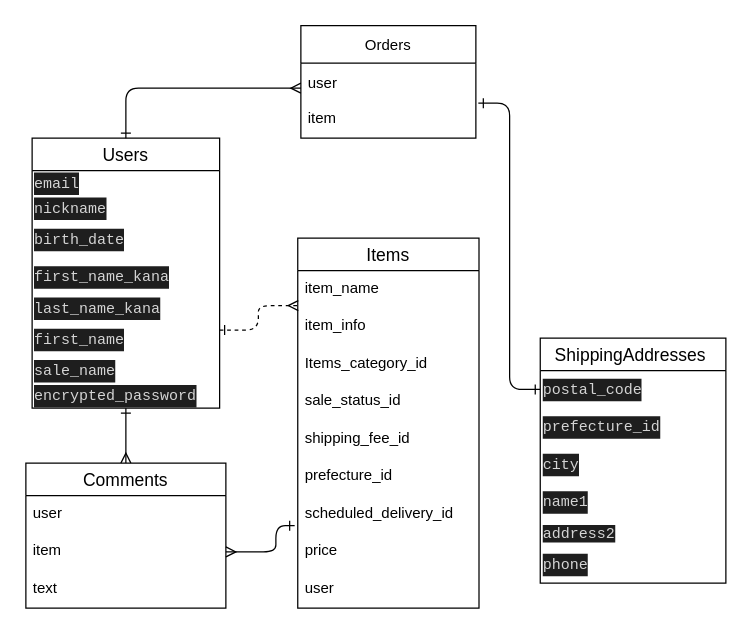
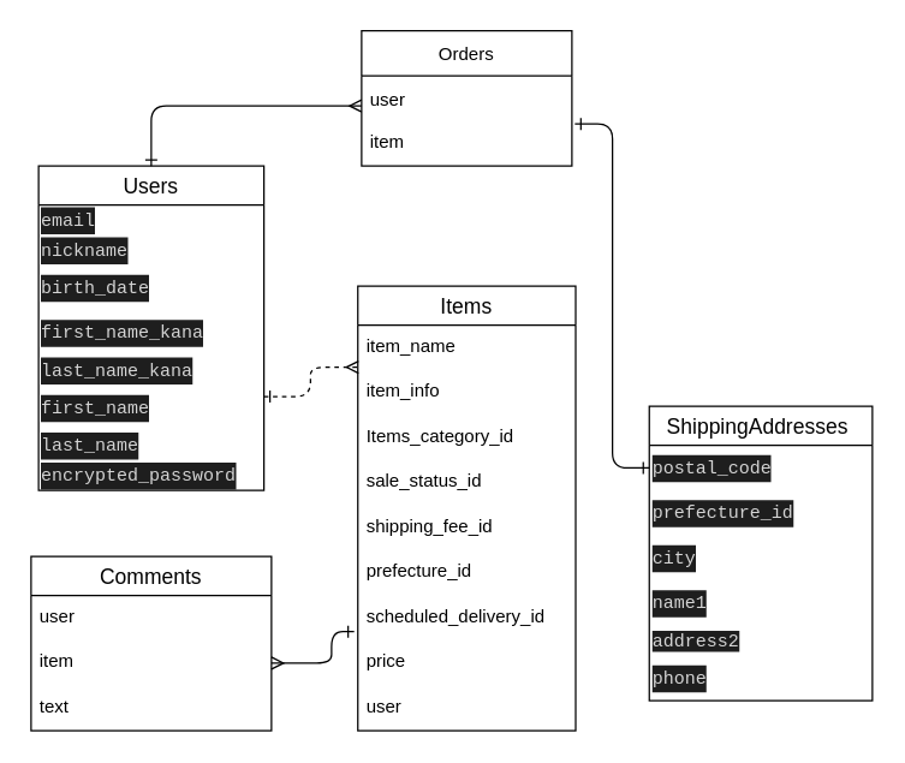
  <mxCell id="0" />
  <mxCell id="1" parent="0" />
  <mxCell id="2" style="edgeStyle=elbowEdgeStyle;html=1;exitX=1;exitY=0.25;exitDx=0;exitDy=0;entryX=0.003;entryY=-0.067;entryDx=0;entryDy=0;startArrow=ERone;startFill=0;endArrow=ERmany;endFill=0;entryPerimeter=0;dashed=1;" parent="1" source="10" target="22" edge="1"><mxGeometry relative="1" as="geometry" /></mxCell>
- <mxCell id="3" style="edgeStyle=elbowEdgeStyle;html=1;entryX=0.5;entryY=0;entryDx=0;entryDy=0;startArrow=ERone;startFill=0;endArrow=ERmany;endFill=0;" parent="1" source="4" target="30" edge="1"><mxGeometry relative="1" as="geometry" /></mxCell>
  <mxCell id="4" value="Users" style="swimlane;fontStyle=0;childLayout=stackLayout;horizontal=1;startSize=26;horizontalStack=0;resizeParent=1;resizeParentMax=0;resizeLast=0;collapsible=1;marginBottom=0;align=center;fontSize=14;" parent="1" vertex="1"><mxGeometry x="25" y="110" width="150" height="216" as="geometry" /></mxCell>
  <mxCell id="5" value="&lt;div style=&quot;color: rgb(212 , 212 , 212) ; background-color: rgb(30 , 30 , 30) ; font-family: &amp;quot;menlo&amp;quot; , &amp;quot;monaco&amp;quot; , &amp;quot;courier new&amp;quot; , monospace ; line-height: 18px&quot;&gt;email&lt;/div&gt;" style="text;html=1;align=left;verticalAlign=middle;resizable=0;points=[];autosize=1;strokeColor=none;fillColor=none;" parent="4" vertex="1"><mxGeometry y="26" width="150" height="20" as="geometry" /></mxCell>
  <mxCell id="6" value="&lt;div style=&quot;color: rgb(212 , 212 , 212) ; background-color: rgb(30 , 30 , 30) ; font-family: &amp;quot;menlo&amp;quot; , &amp;quot;monaco&amp;quot; , &amp;quot;courier new&amp;quot; , monospace ; line-height: 18px&quot;&gt;nickname&lt;/div&gt;" style="text;html=1;align=left;verticalAlign=middle;resizable=0;points=[];autosize=1;strokeColor=none;fillColor=none;" parent="4" vertex="1"><mxGeometry y="46" width="150" height="20" as="geometry" /></mxCell>
  <mxCell id="7" value="&lt;div style=&quot;color: rgb(212 , 212 , 212) ; background-color: rgb(30 , 30 , 30) ; font-family: &amp;quot;menlo&amp;quot; , &amp;quot;monaco&amp;quot; , &amp;quot;courier new&amp;quot; , monospace ; line-height: 18px&quot;&gt;birth_date&lt;/div&gt;" style="text;html=1;strokeColor=none;fillColor=none;align=left;verticalAlign=middle;whiteSpace=wrap;rounded=0;" parent="4" vertex="1"><mxGeometry y="66" width="150" height="30" as="geometry" /></mxCell>
  <mxCell id="8" value="&lt;div style=&quot;color: rgb(212 , 212 , 212) ; background-color: rgb(30 , 30 , 30) ; font-family: &amp;quot;menlo&amp;quot; , &amp;quot;monaco&amp;quot; , &amp;quot;courier new&amp;quot; , monospace ; line-height: 18px&quot;&gt;first_name_kana &lt;/div&gt;" style="text;html=1;strokeColor=none;fillColor=none;align=left;verticalAlign=middle;whiteSpace=wrap;rounded=0;" parent="4" vertex="1"><mxGeometry y="96" width="150" height="30" as="geometry" /></mxCell>
  <mxCell id="9" value="&lt;div style=&quot;color: rgb(212 , 212 , 212) ; background-color: rgb(30 , 30 , 30) ; font-family: &amp;quot;menlo&amp;quot; , &amp;quot;monaco&amp;quot; , &amp;quot;courier new&amp;quot; , monospace ; line-height: 18px&quot;&gt;last_name_kana&lt;/div&gt;" style="text;html=1;align=left;verticalAlign=middle;resizable=0;points=[];autosize=1;strokeColor=none;fillColor=none;" parent="4" vertex="1"><mxGeometry y="126" width="150" height="20" as="geometry" /></mxCell>
  <mxCell id="10" value="&lt;div style=&quot;color: rgb(212 , 212 , 212) ; background-color: rgb(30 , 30 , 30) ; font-family: &amp;quot;menlo&amp;quot; , &amp;quot;monaco&amp;quot; , &amp;quot;courier new&amp;quot; , monospace ; line-height: 18px&quot;&gt;first_name&lt;/div&gt;" style="text;html=1;strokeColor=none;fillColor=none;align=left;verticalAlign=middle;whiteSpace=wrap;rounded=0;" parent="4" vertex="1"><mxGeometry y="146" width="150" height="30" as="geometry" /></mxCell>
- <mxCell id="11" value="&lt;div style=&quot;color: rgb(212 , 212 , 212) ; background-color: rgb(30 , 30 , 30) ; font-family: &amp;quot;menlo&amp;quot; , &amp;quot;monaco&amp;quot; , &amp;quot;courier new&amp;quot; , monospace ; line-height: 18px&quot;&gt;sale_name&lt;/div&gt;" style="text;html=1;align=left;verticalAlign=middle;resizable=0;points=[];autosize=1;strokeColor=none;fillColor=none;" parent="4" vertex="1"><mxGeometry y="176" width="150" height="20" as="geometry" /></mxCell>
+ <mxCell id="11" value="&lt;div style=&quot;color: rgb(212 , 212 , 212) ; background-color: rgb(30 , 30 , 30) ; font-family: &amp;quot;menlo&amp;quot; , &amp;quot;monaco&amp;quot; , &amp;quot;courier new&amp;quot; , monospace ; line-height: 18px&quot;&gt;last_name&lt;/div&gt;" style="text;html=1;align=left;verticalAlign=middle;resizable=0;points=[];autosize=1;strokeColor=none;fillColor=none;" parent="4" vertex="1"><mxGeometry y="176" width="150" height="20" as="geometry" /></mxCell>
  <mxCell id="12" value="&lt;div style=&quot;color: rgb(212 , 212 , 212) ; background-color: rgb(30 , 30 , 30) ; font-family: &amp;quot;menlo&amp;quot; , &amp;quot;monaco&amp;quot; , &amp;quot;courier new&amp;quot; , monospace ; line-height: 18px&quot;&gt;encrypted_password&lt;/div&gt;" style="text;html=1;align=left;verticalAlign=middle;resizable=0;points=[];autosize=1;strokeColor=none;fillColor=none;" parent="4" vertex="1"><mxGeometry y="196" width="150" height="20" as="geometry" /></mxCell>
  <mxCell id="13" value="ShippingAddresses " style="swimlane;fontStyle=0;childLayout=stackLayout;horizontal=1;startSize=26;horizontalStack=0;resizeParent=1;resizeParentMax=0;resizeLast=0;collapsible=1;marginBottom=0;align=center;fontSize=14;" parent="1" vertex="1"><mxGeometry x="431.5" y="270" width="148.5" height="196" as="geometry"><mxRectangle x="190" y="-1920" width="180" height="26" as="alternateBounds" /></mxGeometry></mxCell>
  <mxCell id="14" value="&lt;div style=&quot;color: rgb(212 , 212 , 212) ; background-color: rgb(30 , 30 , 30) ; font-family: &amp;quot;menlo&amp;quot; , &amp;quot;monaco&amp;quot; , &amp;quot;courier new&amp;quot; , monospace ; line-height: 18px&quot;&gt;postal_code&lt;/div&gt;" style="text;html=1;strokeColor=none;fillColor=none;align=left;verticalAlign=middle;whiteSpace=wrap;rounded=0;" parent="13" vertex="1"><mxGeometry y="26" width="148.5" height="30" as="geometry" /></mxCell>
  <mxCell id="15" value="&lt;div style=&quot;color: rgb(212 , 212 , 212) ; background-color: rgb(30 , 30 , 30) ; font-family: &amp;#34;menlo&amp;#34; , &amp;#34;monaco&amp;#34; , &amp;#34;courier new&amp;#34; , monospace ; line-height: 18px&quot;&gt;prefecture_id&lt;/div&gt;" style="text;html=1;strokeColor=none;fillColor=none;align=left;verticalAlign=middle;whiteSpace=wrap;rounded=0;" parent="13" vertex="1"><mxGeometry y="56" width="148.5" height="30" as="geometry" /></mxCell>
  <mxCell id="16" value="&lt;div style=&quot;color: rgb(212 , 212 , 212) ; background-color: rgb(30 , 30 , 30) ; font-family: &amp;quot;menlo&amp;quot; , &amp;quot;monaco&amp;quot; , &amp;quot;courier new&amp;quot; , monospace ; line-height: 18px&quot;&gt;city&lt;/div&gt;" style="text;html=1;strokeColor=none;fillColor=none;align=left;verticalAlign=middle;whiteSpace=wrap;rounded=0;" parent="13" vertex="1"><mxGeometry y="86" width="148.5" height="30" as="geometry" /></mxCell>
  <mxCell id="17" value="&lt;div style=&quot;color: rgb(212 , 212 , 212) ; background-color: rgb(30 , 30 , 30) ; font-family: &amp;quot;menlo&amp;quot; , &amp;quot;monaco&amp;quot; , &amp;quot;courier new&amp;quot; , monospace ; line-height: 18px&quot;&gt;name1&lt;/div&gt;" style="text;html=1;strokeColor=none;fillColor=none;align=left;verticalAlign=middle;whiteSpace=wrap;rounded=0;" parent="13" vertex="1"><mxGeometry y="116" width="148.5" height="30" as="geometry" /></mxCell>
  <mxCell id="18" value="&lt;span style=&quot;background-color: rgb(30 , 30 , 30) ; color: rgb(212 , 212 , 212) ; font-family: &amp;quot;menlo&amp;quot; , &amp;quot;monaco&amp;quot; , &amp;quot;courier new&amp;quot; , monospace&quot;&gt;address2&lt;/span&gt;" style="text;html=1;align=left;verticalAlign=middle;resizable=0;points=[];autosize=1;strokeColor=none;fillColor=none;" parent="13" vertex="1"><mxGeometry y="146" width="148.5" height="20" as="geometry" /></mxCell>
  <mxCell id="19" value="&lt;div style=&quot;color: rgb(212 , 212 , 212) ; background-color: rgb(30 , 30 , 30) ; font-family: &amp;quot;menlo&amp;quot; , &amp;quot;monaco&amp;quot; , &amp;quot;courier new&amp;quot; , monospace ; line-height: 18px&quot;&gt;phone &lt;/div&gt;" style="text;html=1;strokeColor=none;fillColor=none;align=left;verticalAlign=middle;whiteSpace=wrap;rounded=0;" parent="13" vertex="1"><mxGeometry y="166" width="148.5" height="30" as="geometry" /></mxCell>
  <mxCell id="20" value="Items" style="swimlane;fontStyle=0;childLayout=stackLayout;horizontal=1;startSize=26;horizontalStack=0;resizeParent=1;resizeParentMax=0;resizeLast=0;collapsible=1;marginBottom=0;align=center;fontSize=14;" parent="1" vertex="1"><mxGeometry x="237.5" y="190" width="145" height="296" as="geometry" /></mxCell>
  <mxCell id="21" value=" item_name" style="text;strokeColor=none;fillColor=none;spacingLeft=4;spacingRight=4;overflow=hidden;rotatable=0;points=[[0,0.5],[1,0.5]];portConstraint=eastwest;fontSize=12;" parent="20" vertex="1"><mxGeometry y="26" width="145" height="30" as="geometry" /></mxCell>
  <mxCell id="22" value=" item_info" style="text;strokeColor=none;fillColor=none;spacingLeft=4;spacingRight=4;overflow=hidden;rotatable=0;points=[[0,0.5],[1,0.5]];portConstraint=eastwest;fontSize=12;" parent="20" vertex="1"><mxGeometry y="56" width="145" height="30" as="geometry" /></mxCell>
  <mxCell id="23" value="Items_category_id    " style="text;strokeColor=none;fillColor=none;spacingLeft=4;spacingRight=4;overflow=hidden;rotatable=0;points=[[0,0.5],[1,0.5]];portConstraint=eastwest;fontSize=12;" parent="20" vertex="1"><mxGeometry y="86" width="145" height="30" as="geometry" /></mxCell>
  <mxCell id="24" value="sale_status_id" style="text;strokeColor=none;fillColor=none;spacingLeft=4;spacingRight=4;overflow=hidden;rotatable=0;points=[[0,0.5],[1,0.5]];portConstraint=eastwest;fontSize=12;" parent="20" vertex="1"><mxGeometry y="116" width="145" height="30" as="geometry" /></mxCell>
  <mxCell id="25" value="shipping_fee_id" style="text;strokeColor=none;fillColor=none;spacingLeft=4;spacingRight=4;overflow=hidden;rotatable=0;points=[[0,0.5],[1,0.5]];portConstraint=eastwest;fontSize=12;" parent="20" vertex="1"><mxGeometry y="146" width="145" height="30" as="geometry" /></mxCell>
  <mxCell id="26" value="prefecture_id" style="text;strokeColor=none;fillColor=none;spacingLeft=4;spacingRight=4;overflow=hidden;rotatable=0;points=[[0,0.5],[1,0.5]];portConstraint=eastwest;fontSize=12;" parent="20" vertex="1"><mxGeometry y="176" width="145" height="30" as="geometry" /></mxCell>
  <mxCell id="27" value="scheduled_delivery_id " style="text;strokeColor=none;fillColor=none;spacingLeft=4;spacingRight=4;overflow=hidden;rotatable=0;points=[[0,0.5],[1,0.5]];portConstraint=eastwest;fontSize=12;" parent="20" vertex="1"><mxGeometry y="206" width="145" height="30" as="geometry" /></mxCell>
  <mxCell id="28" value="price" style="text;strokeColor=none;fillColor=none;spacingLeft=4;spacingRight=4;overflow=hidden;rotatable=0;points=[[0,0.5],[1,0.5]];portConstraint=eastwest;fontSize=12;" parent="20" vertex="1"><mxGeometry y="236" width="145" height="30" as="geometry" /></mxCell>
  <mxCell id="29" value="user" style="text;strokeColor=none;fillColor=none;spacingLeft=4;spacingRight=4;overflow=hidden;rotatable=0;points=[[0,0.5],[1,0.5]];portConstraint=eastwest;fontSize=12;" parent="20" vertex="1"><mxGeometry y="266" width="145" height="30" as="geometry" /></mxCell>
  <mxCell id="30" value="Comments" style="swimlane;fontStyle=0;childLayout=stackLayout;horizontal=1;startSize=26;horizontalStack=0;resizeParent=1;resizeParentMax=0;resizeLast=0;collapsible=1;marginBottom=0;align=center;fontSize=14;" parent="1" vertex="1"><mxGeometry y="370" width="160" height="116" as="geometry" x="20" /></mxCell>
  <mxCell id="31" value="user" style="text;strokeColor=none;fillColor=none;spacingLeft=4;spacingRight=4;overflow=hidden;rotatable=0;points=[[0,0.5],[1,0.5]];portConstraint=eastwest;fontSize=12;" parent="30" vertex="1"><mxGeometry y="26" width="160" height="30" as="geometry" /></mxCell>
  <mxCell id="32" value="item" style="text;strokeColor=none;fillColor=none;spacingLeft=4;spacingRight=4;overflow=hidden;rotatable=0;points=[[0,0.5],[1,0.5]];portConstraint=eastwest;fontSize=12;" parent="30" vertex="1"><mxGeometry y="56" width="160" height="30" as="geometry" /></mxCell>
  <mxCell id="33" value="text" style="text;strokeColor=none;fillColor=none;spacingLeft=4;spacingRight=4;overflow=hidden;rotatable=0;points=[[0,0.5],[1,0.5]];portConstraint=eastwest;fontSize=12;" parent="30" vertex="1"><mxGeometry y="86" width="160" height="30" as="geometry" /></mxCell>
  <mxCell id="34" style="edgeStyle=elbowEdgeStyle;html=1;startArrow=ERone;startFill=0;endArrow=ERmany;endFill=0;entryX=1;entryY=0.5;entryDx=0;entryDy=0;exitX=-0.017;exitY=0.8;exitDx=0;exitDy=0;exitPerimeter=0;" parent="1" source="27" target="32" edge="1"><mxGeometry relative="1" as="geometry"><mxPoint x="160" y="451" as="targetPoint" /><mxPoint x="230" y="450" as="sourcePoint" /><Array as="points"><mxPoint x="220" y="441" /></Array></mxGeometry></mxCell>
  <mxCell id="35" style="edgeStyle=elbowEdgeStyle;html=1;entryX=0;entryY=0.5;entryDx=0;entryDy=0;startArrow=ERone;startFill=0;endArrow=ERone;endFill=0;exitX=1.014;exitY=0.067;exitDx=0;exitDy=0;exitPerimeter=0;" parent="1" source="38" target="14" edge="1"><mxGeometry relative="1" as="geometry" /></mxCell>
  <mxCell id="36" value="Orders" style="swimlane;fontStyle=0;childLayout=stackLayout;horizontal=1;startSize=30;horizontalStack=0;resizeParent=1;resizeParentMax=0;resizeLast=0;collapsible=1;marginBottom=0;" parent="1" vertex="1"><mxGeometry x="240" y="20" width="140" height="90" as="geometry" /></mxCell>
  <mxCell id="37" value="user    " style="text;strokeColor=none;fillColor=none;align=left;verticalAlign=middle;spacingLeft=4;spacingRight=4;overflow=hidden;points=[[0,0.5],[1,0.5]];portConstraint=eastwest;rotatable=0;" parent="36" vertex="1"><mxGeometry y="30" width="140" height="30" as="geometry" /></mxCell>
  <mxCell id="38" value="item" style="text;strokeColor=none;fillColor=none;spacingLeft=4;spacingRight=4;overflow=hidden;rotatable=0;points=[[0,0.5],[1,0.5]];portConstraint=eastwest;fontSize=12;" parent="36" vertex="1"><mxGeometry y="60" width="140" height="30" as="geometry" /></mxCell>
  <mxCell id="39" style="edgeStyle=elbowEdgeStyle;html=1;startArrow=ERone;startFill=0;endArrow=ERmany;endFill=0;exitX=0.5;exitY=0;exitDx=0;exitDy=0;" parent="1" source="4" edge="1"><mxGeometry relative="1" as="geometry"><mxPoint x="100" y="130" as="sourcePoint" /><mxPoint x="240" y="70" as="targetPoint" /><Array as="points"><mxPoint x="100" y="90" /><mxPoint x="100" y="120" /><mxPoint x="100" y="100" /></Array></mxGeometry></mxCell>
